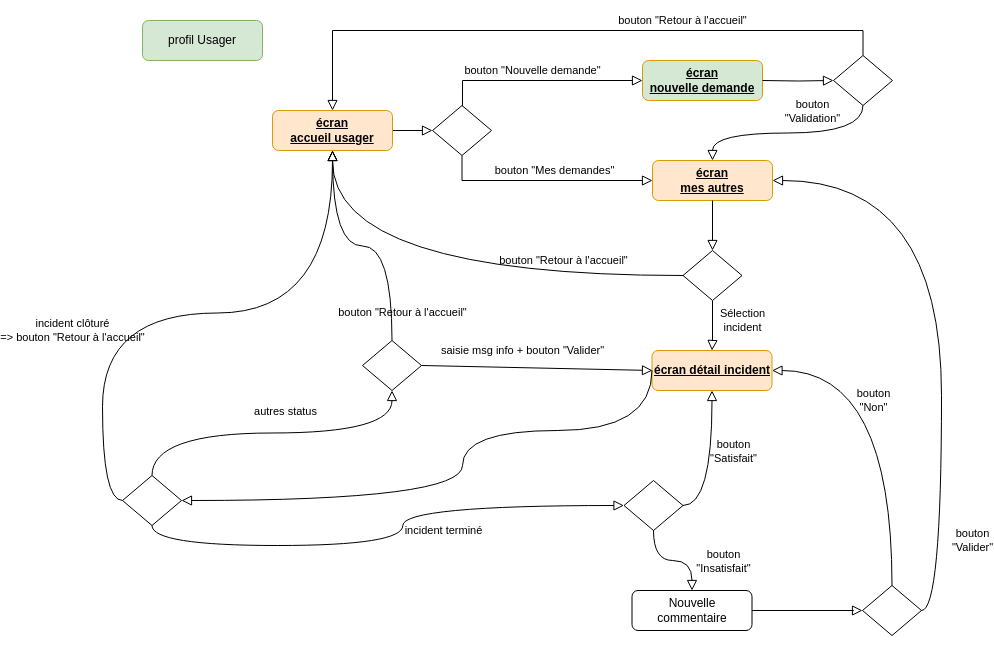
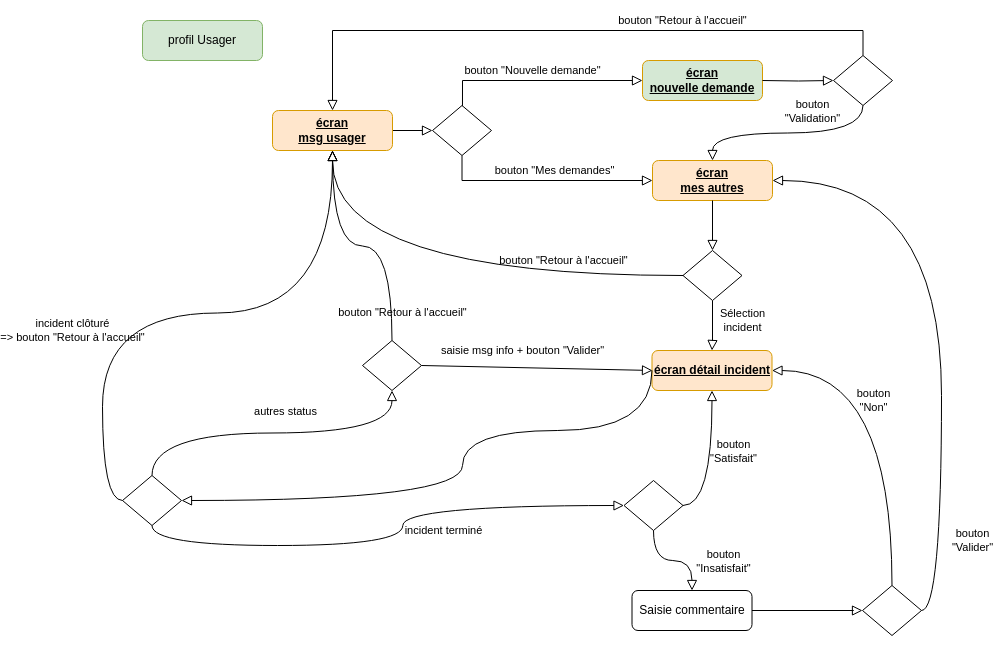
  <mxCell id="0" />
  <mxCell id="1" parent="0" />
  <mxCell id="2" value="" style="rounded=0;html=1;jettySize=auto;orthogonalLoop=1;fontSize=11;endArrow=block;endFill=0;endSize=8;strokeWidth=1;shadow=0;labelBackgroundColor=none;edgeStyle=orthogonalEdgeStyle;" parent="1" source="3" edge="1"><mxGeometry relative="1" as="geometry"><mxPoint x="330" y="130" as="targetPoint" /><Array as="points"><mxPoint x="330" y="130" /><mxPoint x="330" y="130" /></Array></mxGeometry></mxCell>
- <mxCell id="3" value="&lt;b&gt;&lt;u&gt;écran &lt;br&gt;accueil usager&lt;/u&gt;&lt;/b&gt;" style="rounded=1;whiteSpace=wrap;html=1;fontSize=12;glass=0;strokeWidth=1;shadow=0;fillColor=#ffe6cc;strokeColor=#d79b00;" parent="1" vertex="1"><mxGeometry x="170" y="110" width="120" height="40" as="geometry" /></mxCell>
+ <mxCell id="3" value="&lt;b&gt;&lt;u&gt;écran &lt;br&gt;msg usager&lt;/u&gt;&lt;/b&gt;" style="rounded=1;whiteSpace=wrap;html=1;fontSize=12;glass=0;strokeWidth=1;shadow=0;fillColor=#ffe6cc;strokeColor=#d79b00;" parent="1" vertex="1"><mxGeometry x="170" y="110" width="120" height="40" as="geometry" /></mxCell>
  <mxCell id="4" value="bouton &quot;Retour à l'accueil&quot;" style="rounded=0;html=1;jettySize=auto;orthogonalLoop=1;fontSize=11;endArrow=block;endFill=0;endSize=8;strokeWidth=1;shadow=0;labelBackgroundColor=none;edgeStyle=orthogonalEdgeStyle;exitX=0.5;exitY=0;exitDx=0;exitDy=0;entryX=0.5;entryY=0;entryDx=0;entryDy=0;" parent="1" source="13" target="3" edge="1"><mxGeometry x="-0.353" y="-10" relative="1" as="geometry"><mxPoint as="offset" /><mxPoint x="850" y="20" as="sourcePoint" /><Array as="points"><mxPoint x="761" y="30" /><mxPoint x="230" y="30" /></Array></mxGeometry></mxCell>
  <mxCell id="5" value="&lt;b&gt;&lt;u&gt;écran détail incident&lt;/u&gt;&lt;/b&gt;" style="rounded=1;whiteSpace=wrap;html=1;fontSize=12;glass=0;strokeWidth=1;shadow=0;fillColor=#ffe6cc;strokeColor=#d79b00;" parent="1" vertex="1"><mxGeometry x="549.5" y="350" width="120" height="40" as="geometry" /></mxCell>
  <mxCell id="6" value="&lt;b&gt;&lt;u&gt;écran&lt;br&gt;nouvelle demande&lt;/u&gt;&lt;/b&gt;" style="rounded=1;whiteSpace=wrap;html=1;fontSize=12;glass=0;strokeWidth=1;shadow=0;fillColor=#d5e8d4;strokeColor=#d79b00;" parent="1" vertex="1"><mxGeometry x="540" y="60" width="120" height="40" as="geometry" /></mxCell>
  <mxCell id="7" value="bouton &quot;Nouvelle demande&quot;" style="rounded=0;html=1;jettySize=auto;orthogonalLoop=1;fontSize=11;endArrow=block;endFill=0;endSize=8;strokeWidth=1;shadow=0;labelBackgroundColor=none;edgeStyle=orthogonalEdgeStyle;entryX=0;entryY=0.5;entryDx=0;entryDy=0;exitX=0.508;exitY=0.1;exitDx=0;exitDy=0;exitPerimeter=0;" parent="1" source="12" target="6" edge="1"><mxGeometry x="-0.048" y="10" relative="1" as="geometry"><mxPoint x="360" y="100" as="sourcePoint" /><mxPoint x="400" y="90" as="targetPoint" /><Array as="points"><mxPoint x="360" y="80" /></Array><mxPoint as="offset" /></mxGeometry></mxCell>
  <mxCell id="8" value="&lt;b&gt;&lt;u&gt;écran&lt;br&gt;mes autres&lt;/u&gt;&lt;/b&gt;" style="rounded=1;whiteSpace=wrap;html=1;fontSize=12;glass=0;strokeWidth=1;shadow=0;fillColor=#ffe6cc;strokeColor=#d79b00;" parent="1" vertex="1"><mxGeometry x="550" y="160" width="120" height="40" as="geometry" /></mxCell>
  <mxCell id="9" value="bouton&lt;br&gt;&quot;Validation&quot;" style="rounded=0;html=1;jettySize=auto;orthogonalLoop=1;fontSize=11;endArrow=block;endFill=0;endSize=8;strokeWidth=1;shadow=0;labelBackgroundColor=none;edgeStyle=orthogonalEdgeStyle;exitX=0.5;exitY=1;exitDx=0;exitDy=0;curved=1;" parent="1" source="13" target="8" edge="1"><mxGeometry x="-0.241" y="-22" relative="1" as="geometry"><mxPoint x="869" y="131" as="sourcePoint" /><mxPoint x="970" y="150" as="targetPoint" /><mxPoint as="offset" /></mxGeometry></mxCell>
  <mxCell id="10" value="bouton &quot;Mes demandes&quot;" style="rounded=0;html=1;jettySize=auto;orthogonalLoop=1;fontSize=11;endArrow=block;endFill=0;endSize=8;strokeWidth=1;shadow=0;labelBackgroundColor=none;edgeStyle=orthogonalEdgeStyle;entryX=0;entryY=0.5;entryDx=0;entryDy=0;exitX=0.5;exitY=1;exitDx=0;exitDy=0;" parent="1" source="12" target="8" edge="1"><mxGeometry x="0.072" y="10" relative="1" as="geometry"><mxPoint x="360" y="160" as="sourcePoint" /><mxPoint x="400" y="90" as="targetPoint" /><Array as="points"><mxPoint x="360" y="180" /></Array><mxPoint x="1" as="offset" /></mxGeometry></mxCell>
  <mxCell id="11" value="Sélection&lt;br&gt;incident" style="rounded=0;html=1;jettySize=auto;orthogonalLoop=1;fontSize=11;endArrow=block;endFill=0;endSize=8;strokeWidth=1;shadow=0;labelBackgroundColor=none;edgeStyle=orthogonalEdgeStyle;exitX=0.5;exitY=1;exitDx=0;exitDy=0;entryX=0.5;entryY=0;entryDx=0;entryDy=0;" parent="1" source="14" target="5" edge="1"><mxGeometry x="-0.2" y="30" relative="1" as="geometry"><mxPoint x="680" y="280" as="sourcePoint" /><mxPoint x="660" y="410" as="targetPoint" /><Array as="points"><mxPoint x="610" y="340" /><mxPoint x="610" y="340" /></Array><mxPoint as="offset" /></mxGeometry></mxCell>
  <mxCell id="12" value="" style="rhombus;whiteSpace=wrap;html=1;shadow=0;fontFamily=Helvetica;fontSize=12;align=center;strokeWidth=1;spacing=6;spacingTop=-4;" parent="1" vertex="1"><mxGeometry x="330" y="105" width="59" height="50" as="geometry" /></mxCell>
  <mxCell id="13" value="" style="rhombus;whiteSpace=wrap;html=1;shadow=0;fontFamily=Helvetica;fontSize=12;align=center;strokeWidth=1;spacing=6;spacingTop=-4;" parent="1" vertex="1"><mxGeometry x="731" y="55" width="59" height="50" as="geometry" /></mxCell>
  <mxCell id="14" value="" style="rhombus;whiteSpace=wrap;html=1;shadow=0;fontFamily=Helvetica;fontSize=12;align=center;strokeWidth=1;spacing=6;spacingTop=-4;" parent="1" vertex="1"><mxGeometry x="580.5" y="250" width="59" height="50" as="geometry" /></mxCell>
  <mxCell id="15" value="bouton &quot;Retour à l'accueil&quot;" style="rounded=0;html=1;jettySize=auto;orthogonalLoop=1;fontSize=11;endArrow=block;endFill=0;endSize=8;strokeWidth=1;shadow=0;labelBackgroundColor=none;edgeStyle=orthogonalEdgeStyle;exitX=0;exitY=0.5;exitDx=0;exitDy=0;entryX=0.5;entryY=1;entryDx=0;entryDy=0;curved=1;" parent="1" source="14" target="3" edge="1"><mxGeometry x="-0.496" y="-15" relative="1" as="geometry"><mxPoint as="offset" /><mxPoint x="740.27" y="310" as="sourcePoint" /><mxPoint x="198.73" y="365" as="targetPoint" /></mxGeometry></mxCell>
  <mxCell id="16" value="bouton &quot;Retour à l'accueil&quot;" style="rounded=0;html=1;jettySize=auto;orthogonalLoop=1;fontSize=11;endArrow=block;endFill=0;endSize=8;strokeWidth=1;shadow=0;labelBackgroundColor=none;edgeStyle=orthogonalEdgeStyle;exitX=0.5;exitY=0;exitDx=0;exitDy=0;curved=1;" parent="1" source="32" edge="1"><mxGeometry x="-0.2" y="36" relative="1" as="geometry"><mxPoint x="16" y="30" as="offset" /><mxPoint x="50" y="230" as="sourcePoint" /><mxPoint x="230" y="150" as="targetPoint" /></mxGeometry></mxCell>
  <mxCell id="17" value="" style="rounded=0;html=1;jettySize=auto;orthogonalLoop=1;fontSize=11;endArrow=block;endFill=0;endSize=8;strokeWidth=1;shadow=0;labelBackgroundColor=none;edgeStyle=orthogonalEdgeStyle;entryX=0;entryY=0.5;entryDx=0;entryDy=0;" parent="1" target="13" edge="1"><mxGeometry relative="1" as="geometry"><mxPoint x="660" y="80" as="sourcePoint" /><mxPoint x="730" y="80" as="targetPoint" /><Array as="points" /></mxGeometry></mxCell>
  <mxCell id="18" value="" style="rhombus;whiteSpace=wrap;html=1;shadow=0;fontFamily=Helvetica;fontSize=12;align=center;strokeWidth=1;spacing=6;spacingTop=-4;" parent="1" vertex="1"><mxGeometry x="20" y="475" width="59" height="50" as="geometry" /></mxCell>
  <mxCell id="19" value="" style="rounded=0;html=1;jettySize=auto;orthogonalLoop=1;fontSize=11;endArrow=block;endFill=0;endSize=8;strokeWidth=1;shadow=0;labelBackgroundColor=none;edgeStyle=orthogonalEdgeStyle;exitX=0;exitY=0.5;exitDx=0;exitDy=0;entryX=1;entryY=0.5;entryDx=0;entryDy=0;curved=1;" parent="1" source="5" target="18" edge="1"><mxGeometry relative="1" as="geometry"><mxPoint x="480" y="160" as="targetPoint" /><Array as="points"><mxPoint x="550" y="430" /><mxPoint x="360" y="430" /><mxPoint x="360" y="500" /></Array><mxPoint x="440" y="160" as="sourcePoint" /></mxGeometry></mxCell>
  <mxCell id="20" value="incident clôturé &lt;br&gt;=&amp;gt; bouton &quot;Retour à l'accueil&quot;" style="rounded=0;html=1;jettySize=auto;orthogonalLoop=1;fontSize=11;endArrow=block;endFill=0;endSize=8;strokeWidth=1;shadow=0;labelBackgroundColor=none;edgeStyle=orthogonalEdgeStyle;exitX=0;exitY=0.5;exitDx=0;exitDy=0;curved=1;" parent="1" source="18" target="3" edge="1"><mxGeometry x="-0.367" y="30" relative="1" as="geometry"><mxPoint as="offset" /><mxPoint x="70" y="420" as="sourcePoint" /><mxPoint x="230" y="160" as="targetPoint" /></mxGeometry></mxCell>
  <mxCell id="21" value="" style="rounded=0;html=1;jettySize=auto;orthogonalLoop=1;fontSize=11;endArrow=block;endFill=0;endSize=8;strokeWidth=1;shadow=0;labelBackgroundColor=none;edgeStyle=orthogonalEdgeStyle;exitX=0.5;exitY=1;exitDx=0;exitDy=0;entryX=0.5;entryY=0;entryDx=0;entryDy=0;" parent="1" source="8" target="14" edge="1"><mxGeometry relative="1" as="geometry"><mxPoint x="740" y="240" as="targetPoint" /><Array as="points" /><mxPoint x="700" y="240" as="sourcePoint" /></mxGeometry></mxCell>
  <mxCell id="22" value="incident terminé" style="rounded=0;html=1;jettySize=auto;orthogonalLoop=1;fontSize=11;endArrow=block;endFill=0;endSize=8;strokeWidth=1;shadow=0;labelBackgroundColor=none;exitX=0.5;exitY=1;exitDx=0;exitDy=0;entryX=0;entryY=0.5;entryDx=0;entryDy=0;edgeStyle=orthogonalEdgeStyle;curved=1;" parent="1" source="18" target="23" edge="1"><mxGeometry x="0.318" y="-25" relative="1" as="geometry"><mxPoint as="offset" /><mxPoint x="430" y="380" as="sourcePoint" /><mxPoint x="590" y="440" as="targetPoint" /></mxGeometry></mxCell>
  <mxCell id="23" value="" style="rhombus;whiteSpace=wrap;html=1;shadow=0;fontFamily=Helvetica;fontSize=12;align=center;strokeWidth=1;spacing=6;spacingTop=-4;" parent="1" vertex="1"><mxGeometry x="521.5" y="480" width="59" height="50" as="geometry" /></mxCell>
  <mxCell id="24" value="bouton&lt;br&gt;&quot;Insatisfait&quot;" style="rounded=0;html=1;jettySize=auto;orthogonalLoop=1;fontSize=11;endArrow=block;endFill=0;endSize=8;strokeWidth=1;shadow=0;labelBackgroundColor=none;exitX=0.5;exitY=1;exitDx=0;exitDy=0;edgeStyle=orthogonalEdgeStyle;entryX=0.5;entryY=0;entryDx=0;entryDy=0;curved=1;" parent="1" source="23" target="25" edge="1"><mxGeometry x="0.391" y="31" relative="1" as="geometry"><mxPoint as="offset" /><mxPoint x="430" y="380" as="sourcePoint" /><mxPoint x="400" y="550" as="targetPoint" /></mxGeometry></mxCell>
- <mxCell id="25" value="Nouvelle commentaire" style="rounded=1;whiteSpace=wrap;html=1;fontSize=12;glass=0;strokeWidth=1;shadow=0;" parent="1" vertex="1"><mxGeometry x="529.5" y="590" width="120" height="40" as="geometry" /></mxCell>
+ <mxCell id="25" value="Saisie commentaire" style="rounded=1;whiteSpace=wrap;html=1;fontSize=12;glass=0;strokeWidth=1;shadow=0;" parent="1" vertex="1"><mxGeometry x="529.5" y="590" width="120" height="40" as="geometry" /></mxCell>
  <mxCell id="26" value="" style="rhombus;whiteSpace=wrap;html=1;shadow=0;fontFamily=Helvetica;fontSize=12;align=center;strokeWidth=1;spacing=6;spacingTop=-4;" parent="1" vertex="1"><mxGeometry x="760" y="585" width="59" height="50" as="geometry" /></mxCell>
  <mxCell id="27" value="bouton&lt;br&gt;&quot;Non&quot;" style="rounded=0;html=1;jettySize=auto;orthogonalLoop=1;fontSize=11;endArrow=block;endFill=0;endSize=8;strokeWidth=1;shadow=0;labelBackgroundColor=none;exitX=0.5;exitY=0;exitDx=0;exitDy=0;edgeStyle=orthogonalEdgeStyle;curved=1;entryX=1;entryY=0.5;entryDx=0;entryDy=0;" parent="1" source="26" target="5" edge="1"><mxGeometry x="0.104" y="20" relative="1" as="geometry"><mxPoint x="1" as="offset" /><mxPoint x="620.5" y="510" as="sourcePoint" /><mxPoint x="720" y="380" as="targetPoint" /></mxGeometry></mxCell>
  <mxCell id="28" value="" style="rounded=0;html=1;jettySize=auto;orthogonalLoop=1;fontSize=11;endArrow=block;endFill=0;endSize=8;strokeWidth=1;shadow=0;labelBackgroundColor=none;edgeStyle=orthogonalEdgeStyle;exitX=1;exitY=0.5;exitDx=0;exitDy=0;entryX=0;entryY=0.5;entryDx=0;entryDy=0;" parent="1" source="25" target="26" edge="1"><mxGeometry relative="1" as="geometry"><mxPoint x="752.5" y="615" as="targetPoint" /><Array as="points"><mxPoint x="751" y="610" /><mxPoint x="751" y="610" /></Array><mxPoint x="680" y="580" as="sourcePoint" /></mxGeometry></mxCell>
  <mxCell id="29" value="bouton &lt;br&gt;&quot;Valider&quot;" style="rounded=0;html=1;jettySize=auto;orthogonalLoop=1;fontSize=11;endArrow=block;endFill=0;endSize=8;strokeWidth=1;shadow=0;labelBackgroundColor=none;edgeStyle=orthogonalEdgeStyle;exitX=1;exitY=0.5;exitDx=0;exitDy=0;curved=1;entryX=1;entryY=0.5;entryDx=0;entryDy=0;" parent="1" source="26" target="8" edge="1"><mxGeometry x="-0.709" y="-31" relative="1" as="geometry"><mxPoint as="offset" /><mxPoint x="399" y="380" as="sourcePoint" /><mxPoint x="240" y="160" as="targetPoint" /></mxGeometry></mxCell>
  <mxCell id="30" value="bouton&lt;br&gt;&quot;Satisfait&quot;" style="rounded=0;html=1;jettySize=auto;orthogonalLoop=1;fontSize=11;endArrow=block;endFill=0;endSize=8;strokeWidth=1;shadow=0;labelBackgroundColor=none;exitX=1;exitY=0.5;exitDx=0;exitDy=0;edgeStyle=orthogonalEdgeStyle;curved=1;entryX=0.5;entryY=1;entryDx=0;entryDy=0;" parent="1" source="23" target="5" edge="1"><mxGeometry x="0.146" y="-20" relative="1" as="geometry"><mxPoint x="1" as="offset" /><mxPoint x="799.5" y="595" as="sourcePoint" /><mxPoint x="679.5" y="380" as="targetPoint" /></mxGeometry></mxCell>
  <mxCell id="31" value="autres status" style="rounded=0;html=1;jettySize=auto;orthogonalLoop=1;fontSize=11;endArrow=block;endFill=0;endSize=8;strokeWidth=1;shadow=0;labelBackgroundColor=none;edgeStyle=orthogonalEdgeStyle;exitX=0.5;exitY=0;exitDx=0;exitDy=0;curved=1;entryX=0.5;entryY=1;entryDx=0;entryDy=0;" parent="1" source="18" target="32" edge="1"><mxGeometry x="0.085" y="23" relative="1" as="geometry"><mxPoint y="1" as="offset" /><mxPoint x="190" y="450" as="sourcePoint" /><mxPoint x="250" y="350" as="targetPoint" /></mxGeometry></mxCell>
  <mxCell id="32" value="" style="rhombus;whiteSpace=wrap;html=1;shadow=0;fontFamily=Helvetica;fontSize=12;align=center;strokeWidth=1;spacing=6;spacingTop=-4;" parent="1" vertex="1"><mxGeometry x="260" y="340" width="59" height="50" as="geometry" /></mxCell>
  <mxCell id="33" value="saisie msg info + bouton &quot;Valider&quot;" style="rounded=0;html=1;jettySize=auto;orthogonalLoop=1;fontSize=11;endArrow=block;endFill=0;endSize=8;strokeWidth=1;shadow=0;labelBackgroundColor=none;exitX=1;exitY=0.5;exitDx=0;exitDy=0;" parent="1" source="32" edge="1"><mxGeometry x="-0.129" y="17" relative="1" as="geometry"><mxPoint as="offset" /><mxPoint x="59.5" y="485" as="sourcePoint" /><mxPoint x="550" y="370" as="targetPoint" /></mxGeometry></mxCell>
  <mxCell id="34" value="profil Usager" style="rounded=1;whiteSpace=wrap;html=1;fontSize=12;glass=0;strokeWidth=1;shadow=0;fillColor=#d5e8d4;strokeColor=#82b366;" vertex="1" parent="1"><mxGeometry x="40" y="20" width="120" height="40" as="geometry" /></mxCell>
